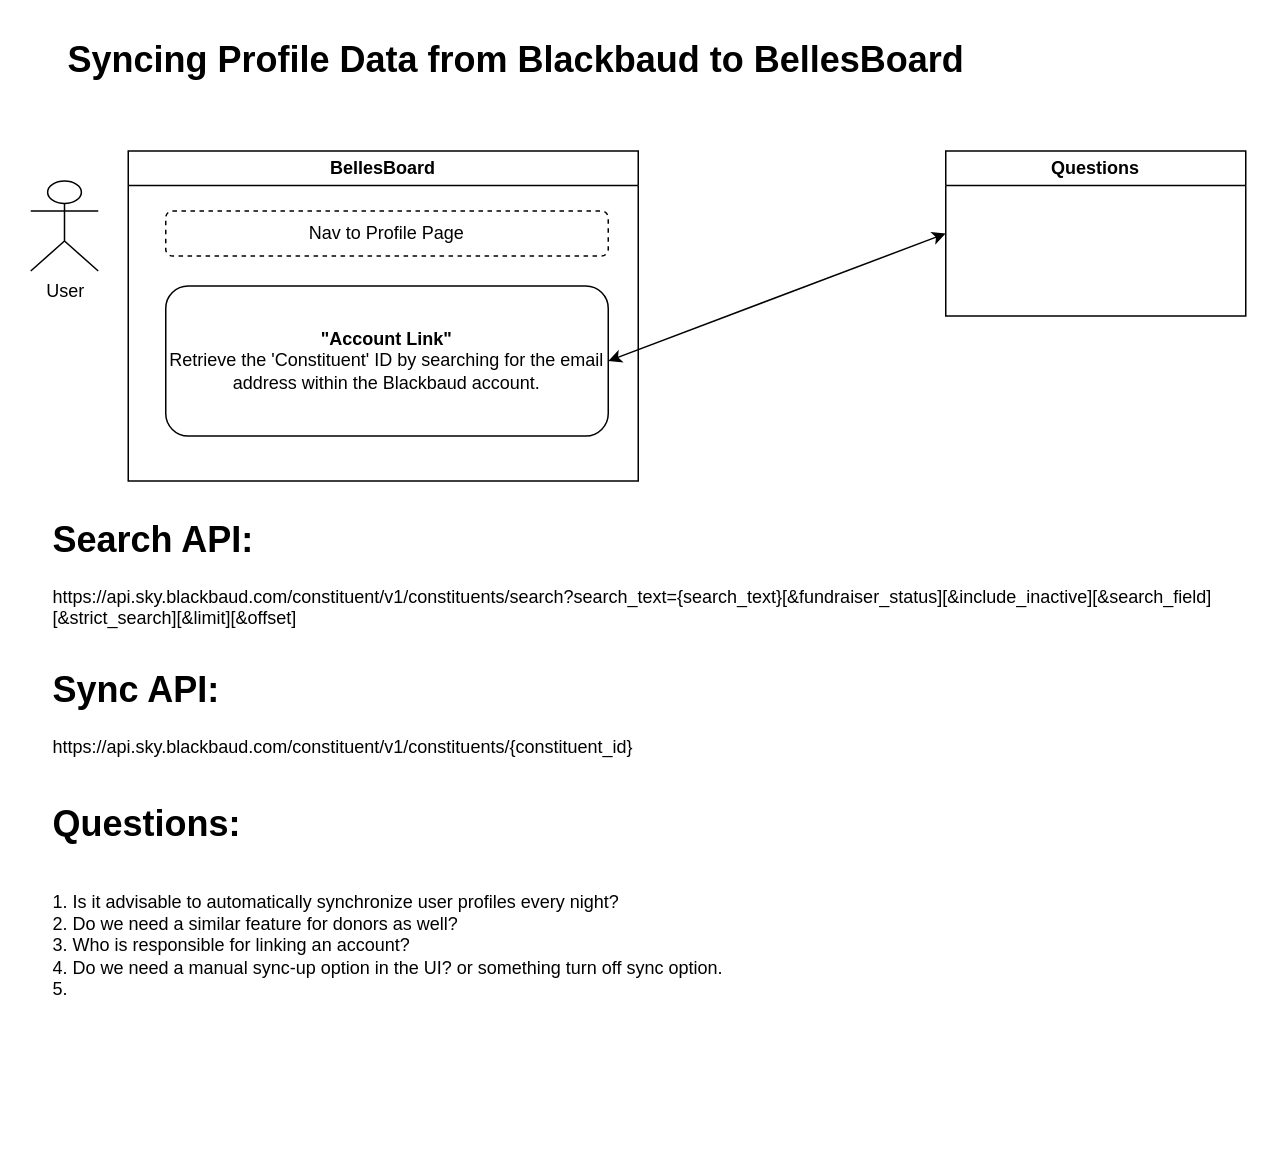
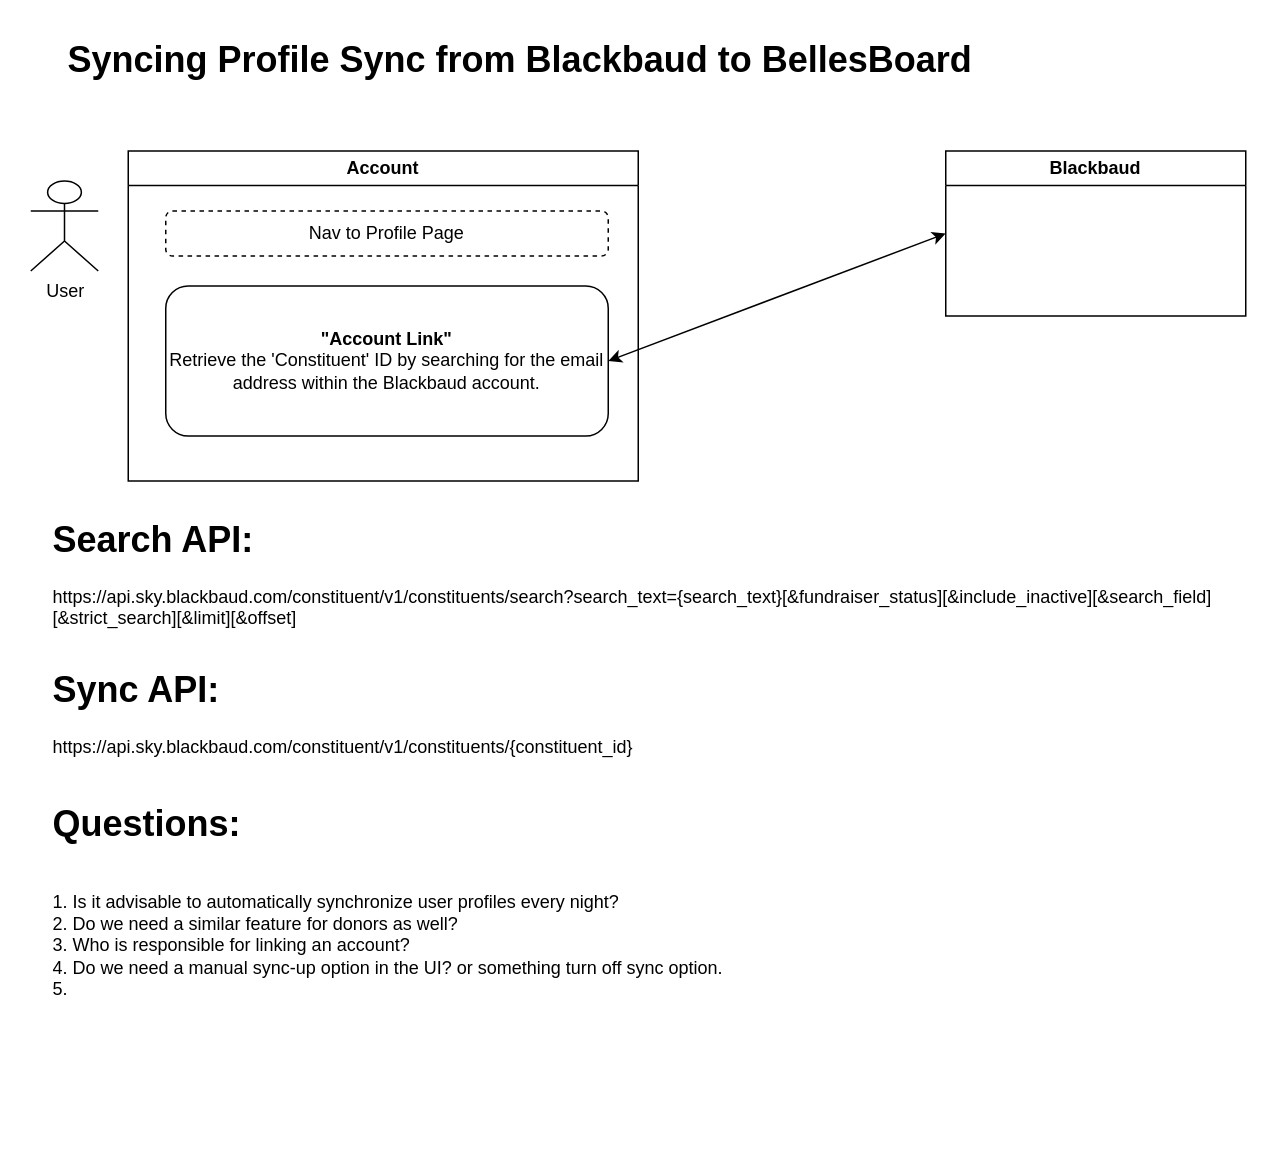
  <mxCell id="0" />
  <mxCell id="1" parent="0" />
- <mxCell id="2" value="BellesBoard" style="swimlane;whiteSpace=wrap;html=1;startSize=23;" vertex="1" parent="1"><mxGeometry x="85" y="100" width="340" height="220" as="geometry" /></mxCell>
+ <mxCell id="2" value="Account" style="swimlane;whiteSpace=wrap;html=1;startSize=23;" vertex="1" parent="1"><mxGeometry x="85" y="100" width="340" height="220" as="geometry" /></mxCell>
  <mxCell id="3" value="Nav to Profile Page" style="rounded=1;whiteSpace=wrap;html=1;dashed=1;" vertex="1" parent="2"><mxGeometry x="25" y="40" width="295" height="30" as="geometry" /></mxCell>
  <mxCell id="4" value="&lt;b&gt;&quot;Account Link&quot;&lt;/b&gt;&lt;br&gt;Retrieve the 'Constituent' ID by searching for the email address within the Blackbaud account." style="rounded=1;whiteSpace=wrap;html=1;" vertex="1" parent="2"><mxGeometry x="25" y="90" width="295" height="100" as="geometry" /></mxCell>
- <mxCell id="5" value="Questions" style="swimlane;whiteSpace=wrap;html=1;" vertex="1" parent="1"><mxGeometry x="630" y="100" width="200" height="110" as="geometry" /></mxCell>
+ <mxCell id="5" value="Blackbaud" style="swimlane;whiteSpace=wrap;html=1;" vertex="1" parent="1"><mxGeometry x="630" y="100" width="200" height="110" as="geometry" /></mxCell>
  <mxCell id="6" value="User" style="shape=umlActor;verticalLabelPosition=bottom;verticalAlign=top;html=1;outlineConnect=0;" vertex="1" parent="1"><mxGeometry x="20" y="120" width="45" height="60" as="geometry" /></mxCell>
- <mxCell id="7" value="&lt;h1&gt;Syncing Profile Data from Blackbaud to BellesBoard&lt;br&gt;&lt;/h1&gt;&lt;p&gt;&lt;br&gt;&lt;/p&gt;" style="text;html=1;strokeColor=none;fillColor=none;spacing=5;spacingTop=-20;whiteSpace=wrap;overflow=hidden;rounded=0;" vertex="1" parent="1"><mxGeometry x="40" width="780" height="40" as="geometry" y="20" /></mxCell>
+ <mxCell id="7" value="&lt;h1&gt;Syncing Profile Sync from Blackbaud to BellesBoard&lt;br&gt;&lt;/h1&gt;&lt;p&gt;&lt;br&gt;&lt;/p&gt;" style="text;html=1;strokeColor=none;fillColor=none;spacing=5;spacingTop=-20;whiteSpace=wrap;overflow=hidden;rounded=0;" vertex="1" parent="1"><mxGeometry x="40" width="780" height="40" as="geometry" y="20" /></mxCell>
  <mxCell id="8" value="" style="endArrow=classic;startArrow=classic;html=1;rounded=0;exitX=1;exitY=0.5;exitDx=0;exitDy=0;entryX=0;entryY=0.5;entryDx=0;entryDy=0;" edge="1" parent="1" source="4" target="5"><mxGeometry width="50" height="50" relative="1" as="geometry"><mxPoint x="400" y="430" as="sourcePoint" /><mxPoint x="450" y="380" as="targetPoint" /></mxGeometry></mxCell>
  <mxCell id="9" value="&lt;h1&gt;Search API:&lt;/h1&gt;&lt;p&gt;https://api.sky.blackbaud.com/constituent/v1/constituents/search?search_text={search_text}[&amp;amp;fundraiser_status][&amp;amp;include_inactive][&amp;amp;search_field][&amp;amp;strict_search][&amp;amp;limit][&amp;amp;offset]&lt;/p&gt;" style="text;html=1;strokeColor=none;fillColor=none;spacing=5;spacingTop=-20;whiteSpace=wrap;overflow=hidden;rounded=0;" vertex="1" parent="1"><mxGeometry x="30" y="340" width="790" height="90" as="geometry" /></mxCell>
  <mxCell id="10" value="&lt;h1&gt;Sync API:&lt;/h1&gt;&lt;p&gt;https://api.sky.blackbaud.com/constituent/v1/constituents/{constituent_id}&lt;/p&gt;" style="text;html=1;strokeColor=none;fillColor=none;spacing=5;spacingTop=-20;whiteSpace=wrap;overflow=hidden;rounded=0;" vertex="1" parent="1"><mxGeometry x="30" y="440" width="790" height="80" as="geometry" /></mxCell>
  <mxCell id="11" value="&lt;h1&gt;Questions:&lt;/h1&gt;&lt;div&gt;&lt;br&gt;&lt;/div&gt;&lt;div&gt;1. Is it advisable to automatically synchronize user profiles every night?&lt;/div&gt;&lt;div&gt;2. Do we need a similar feature for donors as well?&amp;nbsp;&lt;/div&gt;&lt;div&gt;3. Who is responsible for linking an account?&lt;/div&gt;&lt;div&gt;4. Do we need a manual sync-up option in the UI? or something turn off sync option.&lt;/div&gt;&lt;div&gt;5.&amp;nbsp;&lt;/div&gt;&lt;div&gt;&lt;br&gt;&lt;/div&gt;" style="text;html=1;strokeColor=none;fillColor=none;spacing=5;spacingTop=-20;whiteSpace=wrap;overflow=hidden;rounded=0;" vertex="1" parent="1"><mxGeometry x="30" y="529" width="790" height="230" as="geometry" /></mxCell>
